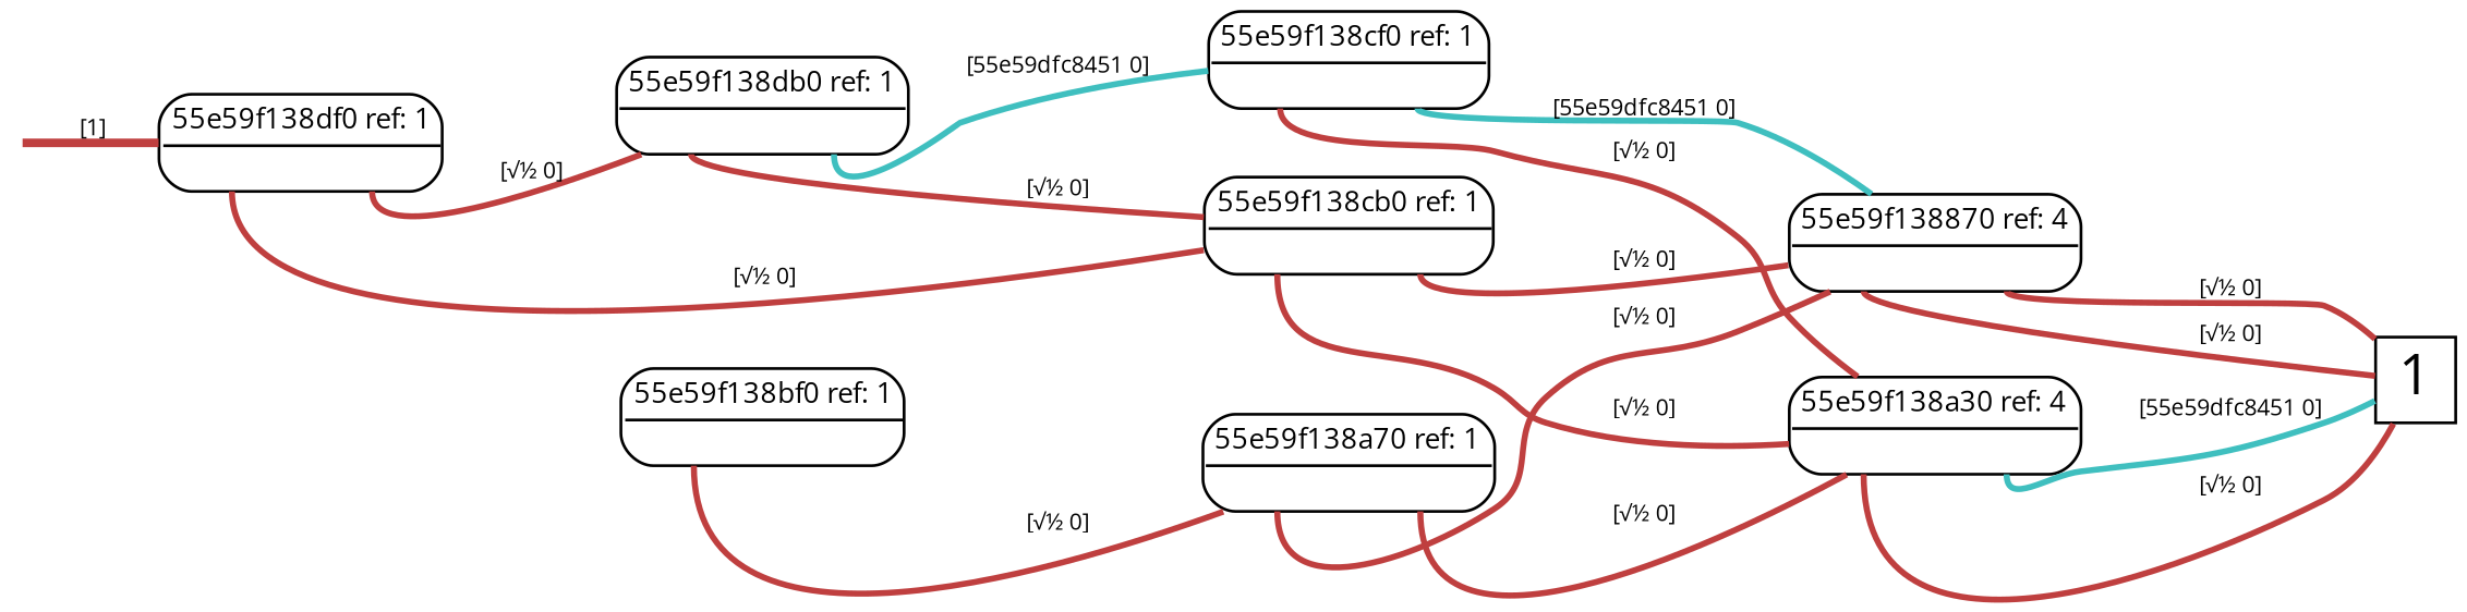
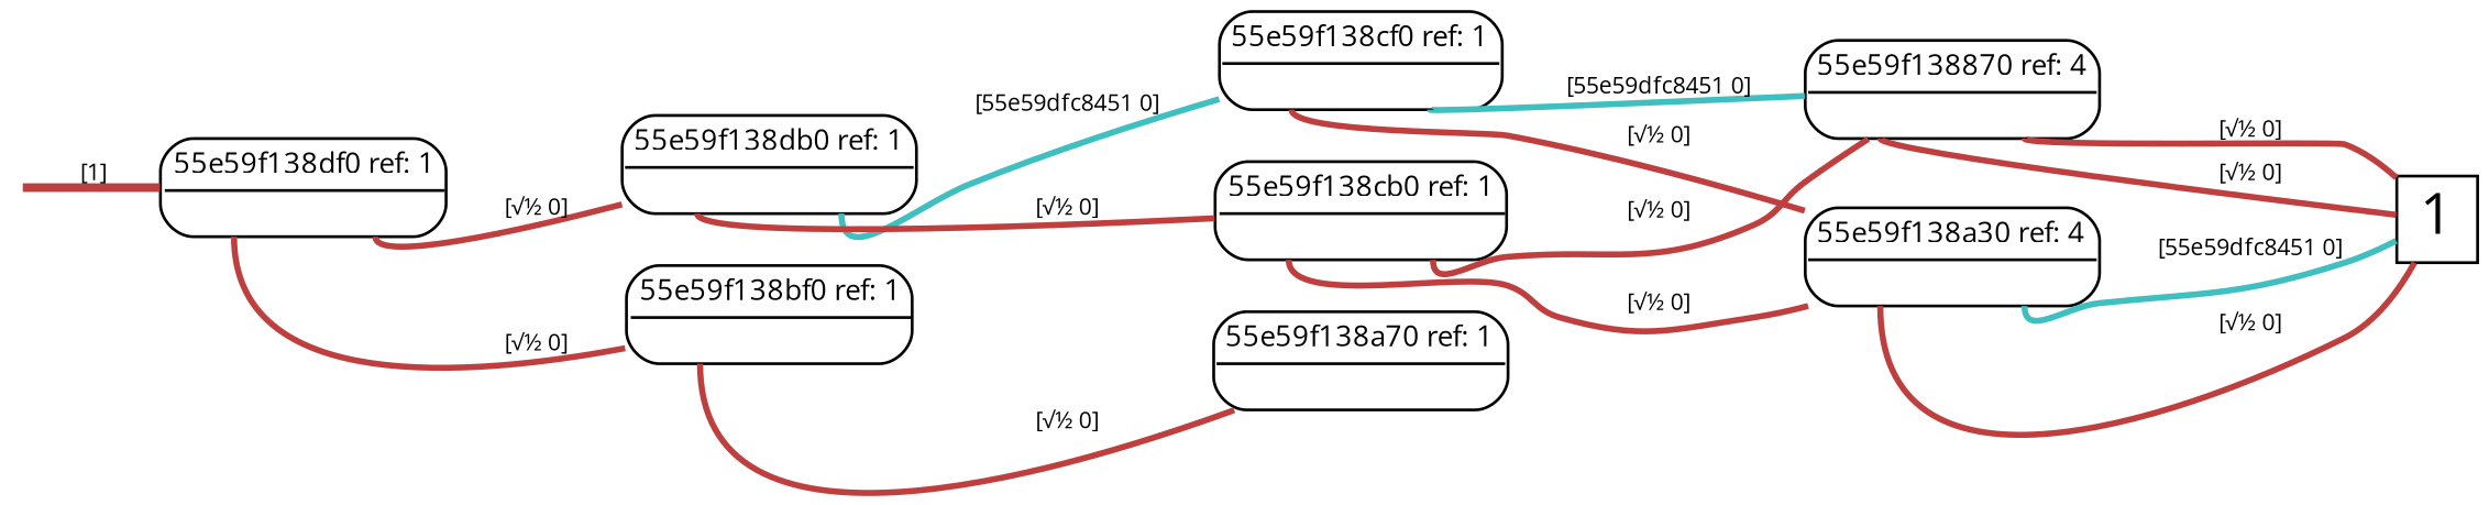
  digraph {
    fontname="Open Sans"
    rankdir=LR
    node [fontname="Open Sans" shape=plain]
    edge [arrowhead=none color="0.000 0.667 0.750" fontname="Open Sans" penwidth=2.12132 tailport="1:s"]
    root [shape=point style=invis]
    n2 [label=<<font point-size="10"><table border="1" cellspacing="0" cellpadding="2" style="rounded"><tr><td colspan="2" border="1" sides="B">55e59f138df0 ref: 1</td></tr><tr><td port="0" href="javascript:;" border="0" tooltip="0.7071"><font color="white">&nbsp;0 </font></td><td port="1" href="javascript:;" border="0" tooltip="0.7071"><font color="white">&nbsp;0 </font></td></tr></table></font>>]
    n3 [label=<<font point-size="10"><table border="1" cellspacing="0" cellpadding="2" style="rounded"><tr><td colspan="2" border="1" sides="B">55e59f138db0 ref: 1</td></tr><tr><td port="0" href="javascript:;" border="0" tooltip="0.7071"><font color="white">&nbsp;0 </font></td><td port="1" href="javascript:;" border="0" tooltip="-0.7071"><font color="white">&nbsp;0 </font></td></tr></table></font>>]
    n4 [label=<<font point-size="10"><table border="1" cellspacing="0" cellpadding="2" style="rounded"><tr><td colspan="2" border="1" sides="B">55e59f138bf0 ref: 1</td></tr><tr><td port="0" href="javascript:;" border="0" tooltip="0.7071"><font color="white">&nbsp;0 </font></td><td port="1" href="javascript:;" border="0" tooltip="0.7071"><font color="white">&nbsp;0 </font></td></tr></table></font>>]
    n5 [height=0.3 label=<<font point-size="20">1</font>> shape=box width=0.3]
    n6 [label=<<font point-size="10"><table border="1" cellspacing="0" cellpadding="2" style="rounded"><tr><td colspan="2" border="1" sides="B">55e59f138cf0 ref: 1</td></tr><tr><td port="0" href="javascript:;" border="0" tooltip="0.7071"><font color="white">&nbsp;0 </font></td><td port="1" href="javascript:;" border="0" tooltip="-0.7071"><font color="white">&nbsp;0 </font></td></tr></table></font>>]
    n7 [label=<<font point-size="10"><table border="1" cellspacing="0" cellpadding="2" style="rounded"><tr><td colspan="2" border="1" sides="B">55e59f138cb0 ref: 1</td></tr><tr><td port="0" href="javascript:;" border="0" tooltip="0.7071"><font color="white">&nbsp;0 </font></td><td port="1" href="javascript:;" border="0" tooltip="0.7071"><font color="white">&nbsp;0 </font></td></tr></table></font>>]
    n8 [label=<<font point-size="10"><table border="1" cellspacing="0" cellpadding="2" style="rounded"><tr><td colspan="2" border="1" sides="B">55e59f138a70 ref: 1</td></tr><tr><td port="0" href="javascript:;" border="0" tooltip="0.7071"><font color="white">&nbsp;0 </font></td><td port="1" href="javascript:;" border="0" tooltip="0.7071"><font color="white">&nbsp;0 </font></td></tr></table></font>>]
    n9 [label=<<font point-size="10"><table border="1" cellspacing="0" cellpadding="2" style="rounded"><tr><td colspan="2" border="1" sides="B">55e59f138870 ref: 4</td></tr><tr><td port="0" href="javascript:;" border="0" tooltip="0.7071"><font color="white">&nbsp;0 </font></td><td port="1" href="javascript:;" border="0" tooltip="0.7071"><font color="white">&nbsp;0 </font></td></tr></table></font>>]
    n10 [label=<<font point-size="10"><table border="1" cellspacing="0" cellpadding="2" style="rounded"><tr><td colspan="2" border="1" sides="B">55e59f138a30 ref: 4</td></tr><tr><td port="0" href="javascript:;" border="0" tooltip="0.7071"><font color="white">&nbsp;0 </font></td><td port="1" href="javascript:;" border="0" tooltip="-0.7071"><font color="white">&nbsp;0 </font></td></tr></table></font>>]
    root -> n2 [label=<<font point-size="8">&nbsp;[1]</font>> penwidth=3]
    n2 -> n3 [label=<<font point-size="8">&nbsp;[√½ 0]</font>>]
-   n2 -> n7 [label=<<font point-size="8">&nbsp;[√½ 0]</font>> tailport="0:s"]
+   n2 -> n4 [label=<<font point-size="8">&nbsp;[√½ 0]</font>> tailport="0:s"]
    n3 -> n6 [color="0.500 0.667 0.750" label=<<font point-size="8">&nbsp;[55e59dfc8451 0]</font>>]
    n3 -> n7 [label=<<font point-size="8">&nbsp;[√½ 0]</font>> tailport="0:s"]
    n4 -> n8 [label=<<font point-size="8">&nbsp;[√½ 0]</font>> tailport="0:s"]
    n6 -> n9 [color="0.500 0.667 0.750" label=<<font point-size="8">&nbsp;[55e59dfc8451 0]</font>>]
    n6 -> n10 [label=<<font point-size="8">&nbsp;[√½ 0]</font>> tailport="0:s"]
    n7 -> n9 [label=<<font point-size="8">&nbsp;[√½ 0]</font>>]
    n7 -> n10 [label=<<font point-size="8">&nbsp;[√½ 0]</font>> tailport="0:s"]
-   n8 -> n9 [label=<<font point-size="8">&nbsp;[√½ 0]</font>> tailport="0:s"]
-   n8 -> n10 [label=<<font point-size="8">&nbsp;[√½ 0]</font>>]
    n9 -> n5 [label=<<font point-size="8">&nbsp;[√½ 0]</font>>]
    n9 -> n5 [label=<<font point-size="8">&nbsp;[√½ 0]</font>> tailport="0:s"]
    n10 -> n5 [color="0.500 0.667 0.750" label=<<font point-size="8">&nbsp;[55e59dfc8451 0]</font>>]
    n10 -> n5 [label=<<font point-size="8">&nbsp;[√½ 0]</font>> tailport="0:s"]
  }
